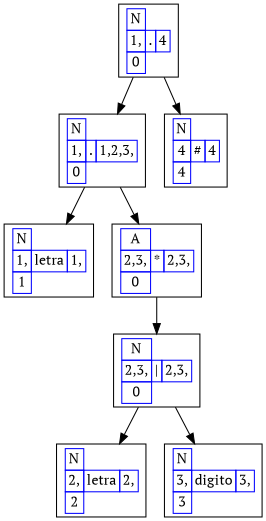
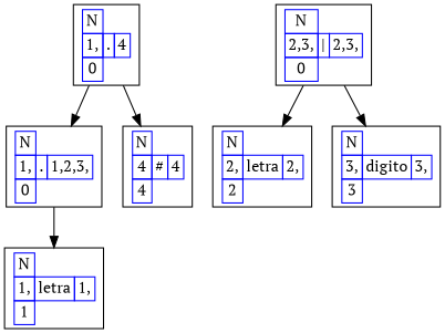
  digraph {
    concentrate=true
    rankdir=UD
    fontname="PT Serif"
    node [shape=box fontname="PT Serif"]
    edge [fontname="PT Serif"]
    n1 [label=< <table border='0' cellborder='1' color='blue' cellspacing='0'> <tr><td>N</td></tr> <tr><td>1,</td><td>.</td><td>4</td></tr> <tr><td>0</td></tr> </table> >]
    n2 [label=< <table border='0' cellborder='1' color='blue' cellspacing='0'> <tr><td>N</td></tr> <tr><td>1,</td><td>.</td><td>1,2,3,</td></tr> <tr><td>0</td></tr> </table> >]
    n3 [label=< <table border='0' cellborder='1' color='blue' cellspacing='0'> <tr><td>N</td></tr> <tr><td>4</td><td>#</td><td>4</td></tr> <tr><td>4</td></tr> </table> >]
    n4 [label=< <table border='0' cellborder='1' color='blue' cellspacing='0'> <tr><td>N</td></tr> <tr><td>1,</td><td>letra</td><td>1,</td></tr> <tr><td>1</td></tr> </table> >]
-   n5 [label=< <table border='0' cellborder='1' color='blue' cellspacing='0'> <tr><td>A</td></tr> <tr><td>2,3,</td><td>*</td><td>2,3,</td></tr> <tr><td>0</td></tr> </table> >]
    n6 [label=< <table border='0' cellborder='1' color='blue' cellspacing='0'> <tr><td>N</td></tr> <tr><td>2,3,</td><td>|</td><td>2,3,</td></tr> <tr><td>0</td></tr> </table> >]
    n7 [label=< <table border='0' cellborder='1' color='blue' cellspacing='0'> <tr><td>N</td></tr> <tr><td>2,</td><td>letra</td><td>2,</td></tr> <tr><td>2</td></tr> </table> >]
    n8 [label=< <table border='0' cellborder='1' color='blue' cellspacing='0'> <tr><td>N</td></tr> <tr><td>3,</td><td>digito</td><td>3,</td></tr> <tr><td>3</td></tr> </table> >]
    n1 -> n2
    n1 -> n3
    n2 -> n4
-   n2 -> n5
-   n5 -> n6
    n6 -> n7
    n6 -> n8
  }
